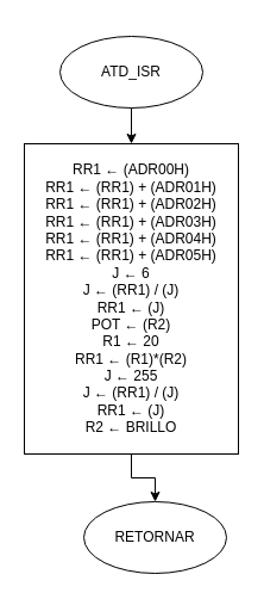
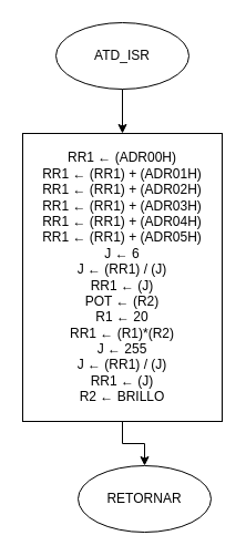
  <mxCell id="0" />
  <mxCell id="1" parent="0" />
  <mxCell id="2" value="" style="edgeStyle=orthogonalEdgeStyle;rounded=0;orthogonalLoop=1;jettySize=auto;html=1;" edge="1" parent="1" source="3" target="5"><mxGeometry relative="1" as="geometry" /></mxCell>
- <mxCell id="3" value="ATD_ISR" style="ellipse;whiteSpace=wrap;html=1;" vertex="1" parent="1"><mxGeometry x="50" y="30" width="120" height="60" as="geometry" /></mxCell>
+ <mxCell id="3" value="ATD_ISR" style="ellipse;whiteSpace=wrap;html=1;" vertex="1" parent="1"><mxGeometry x="50" y="20" width="120" height="60" as="geometry" /></mxCell>
  <mxCell id="4" value="" style="edgeStyle=orthogonalEdgeStyle;rounded=0;orthogonalLoop=1;jettySize=auto;html=1;" edge="1" parent="1" source="5" target="6"><mxGeometry relative="1" as="geometry" /></mxCell>
  <mxCell id="5" value="RR1 ← (ADR00H)&lt;br&gt;RR1 ← (RR1) + (ADR01H)&lt;br&gt;RR1 ← (RR1) + (ADR02H)&lt;br&gt;RR1 ← (RR1) + (ADR03H)&lt;br&gt;RR1 ← (RR1) + (ADR04H)&lt;br&gt;RR1 ← (RR1) + (ADR05H)&lt;br&gt;J ← 6&lt;br&gt;J ← (RR1) / (J)&lt;br&gt;RR1 ← (J)&lt;br&gt;POT ← (R2)&lt;br&gt;R1 ← 20&lt;br&gt;RR1 ← (R1)*(R2)&lt;br&gt;J ← 255&lt;br&gt;J ← (RR1) / (J)&lt;br&gt;RR1 ← (J)&lt;br&gt;R2 ← BRILLO" style="whiteSpace=wrap;html=1;" vertex="1" parent="1"><mxGeometry x="20" y="120" width="180" height="260" as="geometry" /></mxCell>
  <mxCell id="6" value="RETORNAR" style="ellipse;whiteSpace=wrap;html=1;" vertex="1" parent="1"><mxGeometry x="70" y="420" width="120" height="60" as="geometry" /></mxCell>
